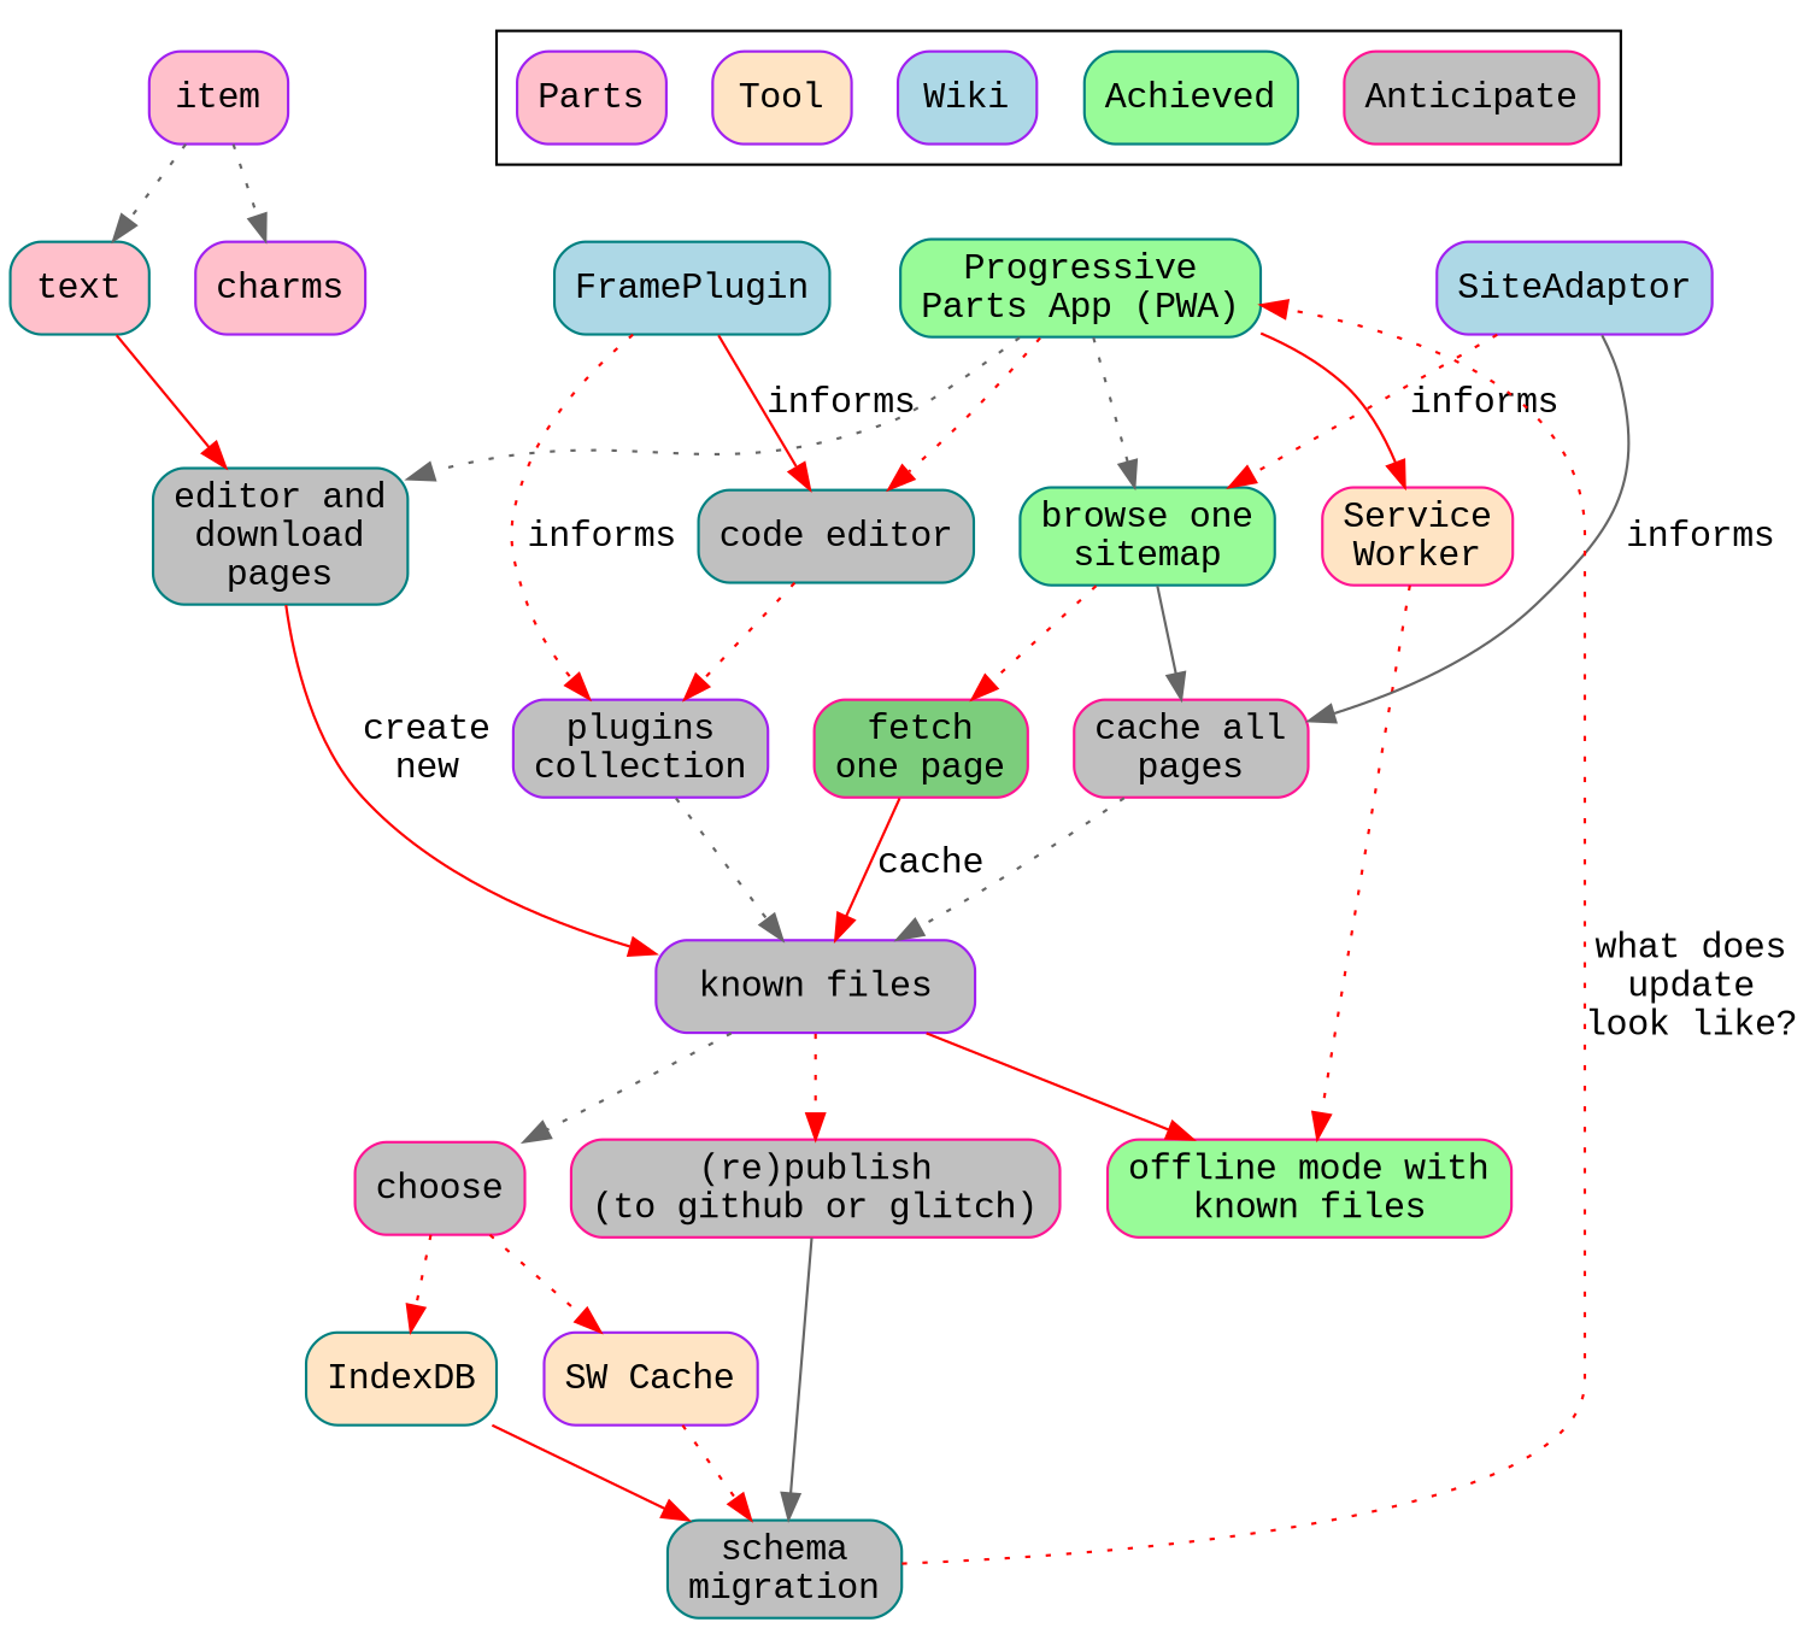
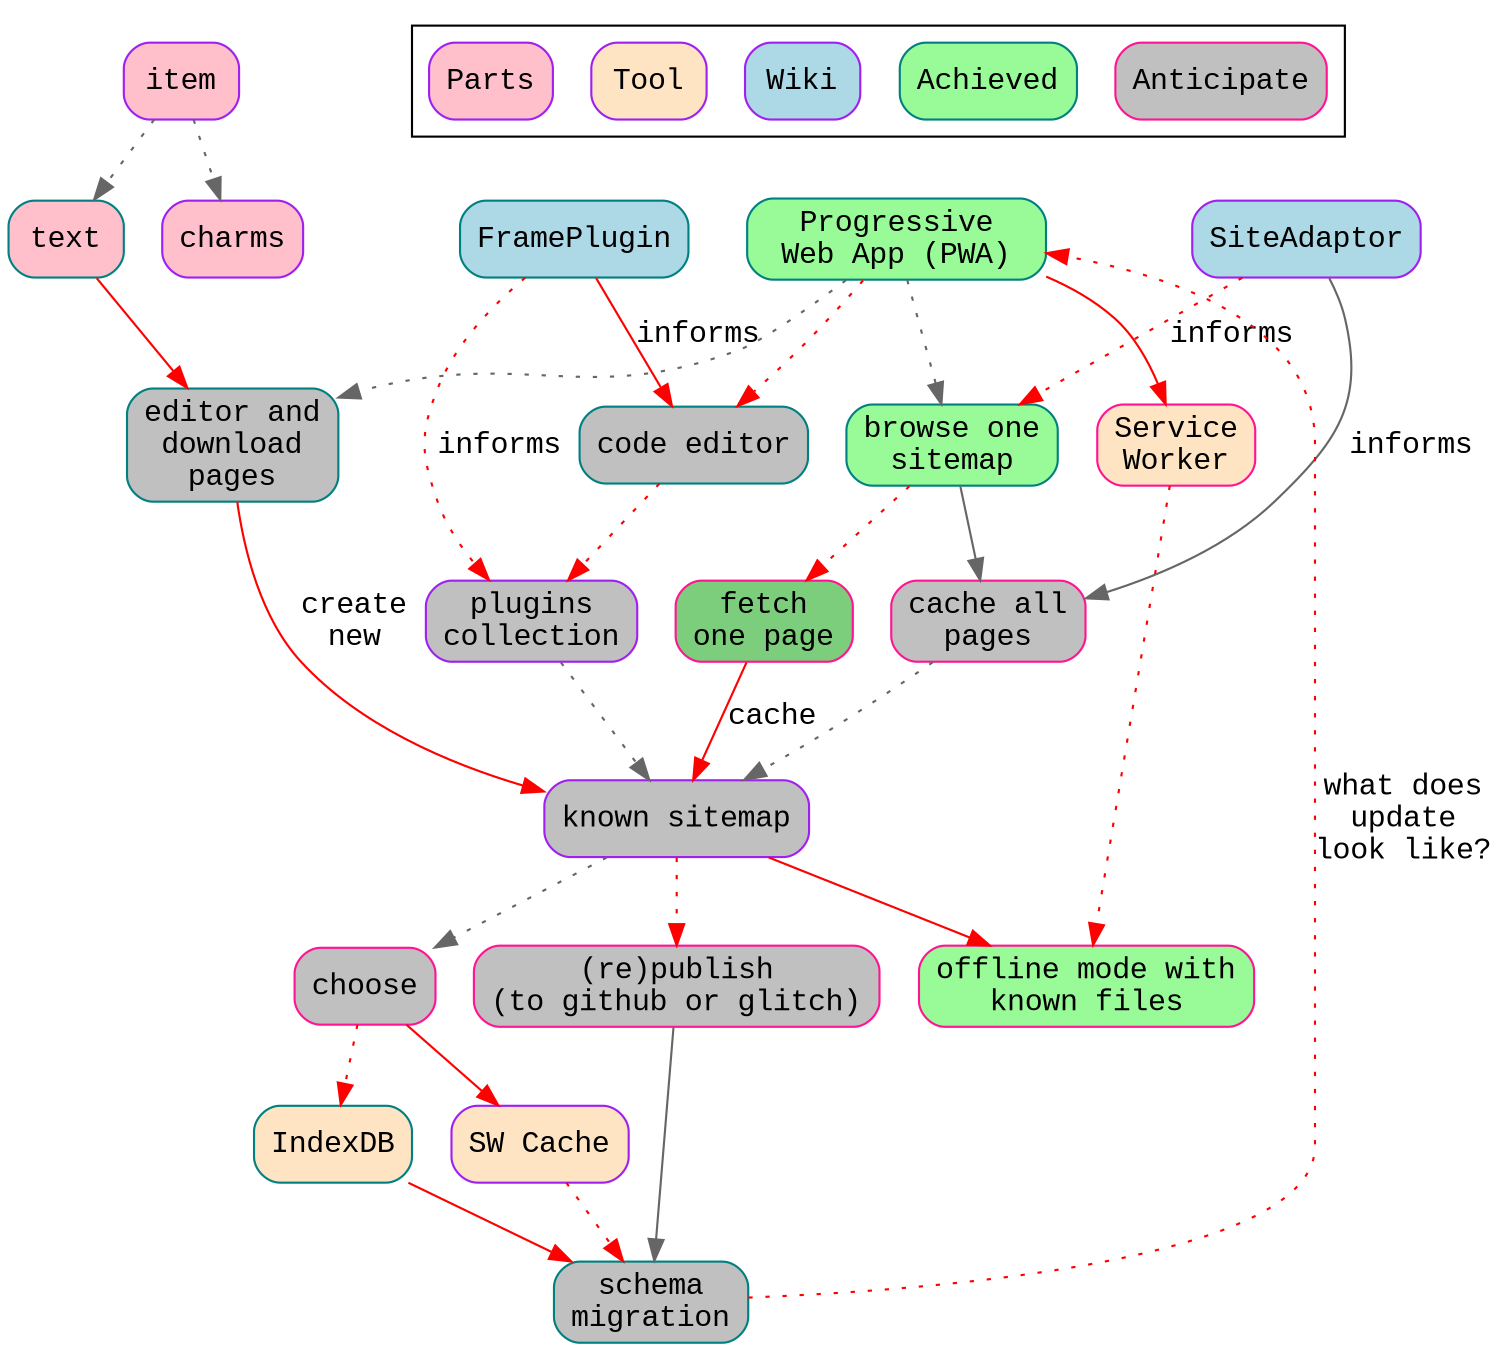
  digraph {
    fontname="Liberation Mono"
    node [color=teal fillcolor=grey fontname="Liberation Mono" shape=box style="rounded,filled"]
    edge [color=red fontname="Liberation Mono" style=dotted]
-   n1 [fillcolor=palegreen label="Progressive\nParts App (PWA)"]
+   n1 [fillcolor=palegreen label="Progressive\nWeb App (PWA)"]
    n2 [color=deeppink fillcolor=bisque label="Service\nWorker"]
    n3 [color=deeppink fillcolor=palegreen label="offline mode with\nknown files"]
    n4 [fillcolor=palegreen label="browse one\nsitemap"]
    n5 [color=deeppink fillcolor=palegreen3 label="fetch\none page"]
    n6 [color=purple fillcolor=lightblue label=SiteAdaptor]
    n7 [fillcolor=lightblue label=FramePlugin]
    n8 [color=purple fillcolor=bisque label="SW Cache"]
    IndexDB [fillcolor=bisque]
-   n10 [color=purple label="known files"]
+   n10 [color=purple label="known sitemap"]
    n11 [label="editor and\ndownload\npages"]
    n12 [label="code editor"]
    n13 [color=purple label="plugins\ncollection"]
    n14 [color=deeppink label="(re)publish\n(to github or glitch)"]
    n15 [color=deeppink label="cache all\npages"]
    n16 [label="schema\nmigration"]
    choose [color=deeppink]
    item [color=purple fillcolor=pink]
    text [fillcolor=pink]
    charms [color=purple fillcolor=pink]
    Anticipate [color=deeppink]
    Achieved [fillcolor=palegreen]
    Wiki [color=purple fillcolor=lightblue]
    Tool [color=purple fillcolor=bisque]
    Parts [color=purple fillcolor=pink]
    subgraph sub_1 {
      n1
      n2
      n3
      n4
      n5
    }
    subgraph sub_2 {
      n6
      n7
    }
    subgraph sub_3 {
      n8
      IndexDB
    }
    subgraph sub_4 {
      n10
      n11
      n12
      n13
      n14
      n15
      n16
      choose
    }
    subgraph sub_5 {
      item
      text
      charms
    }
    subgraph cluster_6 {
      Anticipate
      Achieved
      Wiki
      Tool
      Parts
    }
    n1 -> n2 [style=solid]
    n1 -> n4 [color=gray40]
    n1 -> n11 [color=gray40]
    n1 -> n12
    n2 -> n3
    n4 -> n5
    n4 -> n15 [color=gray40 style=solid]
    n5 -> n10 [label=cache style=solid]
    n6 -> n4 [label=informs]
    n6 -> n15 [color=gray40 label=informs style=solid]
    n7 -> n12 [label=informs style=solid]
    n7 -> n13 [label=informs]
    n8 -> n16
    IndexDB -> n16 [style=solid]
    n10 -> n3 [style=solid]
    n10 -> n14
    n10 -> choose [color=gray40]
    n11 -> n10 [label="create\nnew" style=solid]
    n12 -> n13
    n13 -> n10 [color=gray40]
    n14 -> n16 [color=gray40 style=solid]
    n15 -> n10 [color=gray40]
    n16 -> n1 [label="what does\nupdate\nlook like?"]
-   choose -> n8
+   choose -> n8 [style=solid]
    choose -> IndexDB
    item -> text [color=gray40]
    item -> charms [color=gray40]
    text -> n11 [style=solid]
    Wiki -> n1 [style=invis color=""]
    Wiki -> n11 [style=invis color=""]
  }
